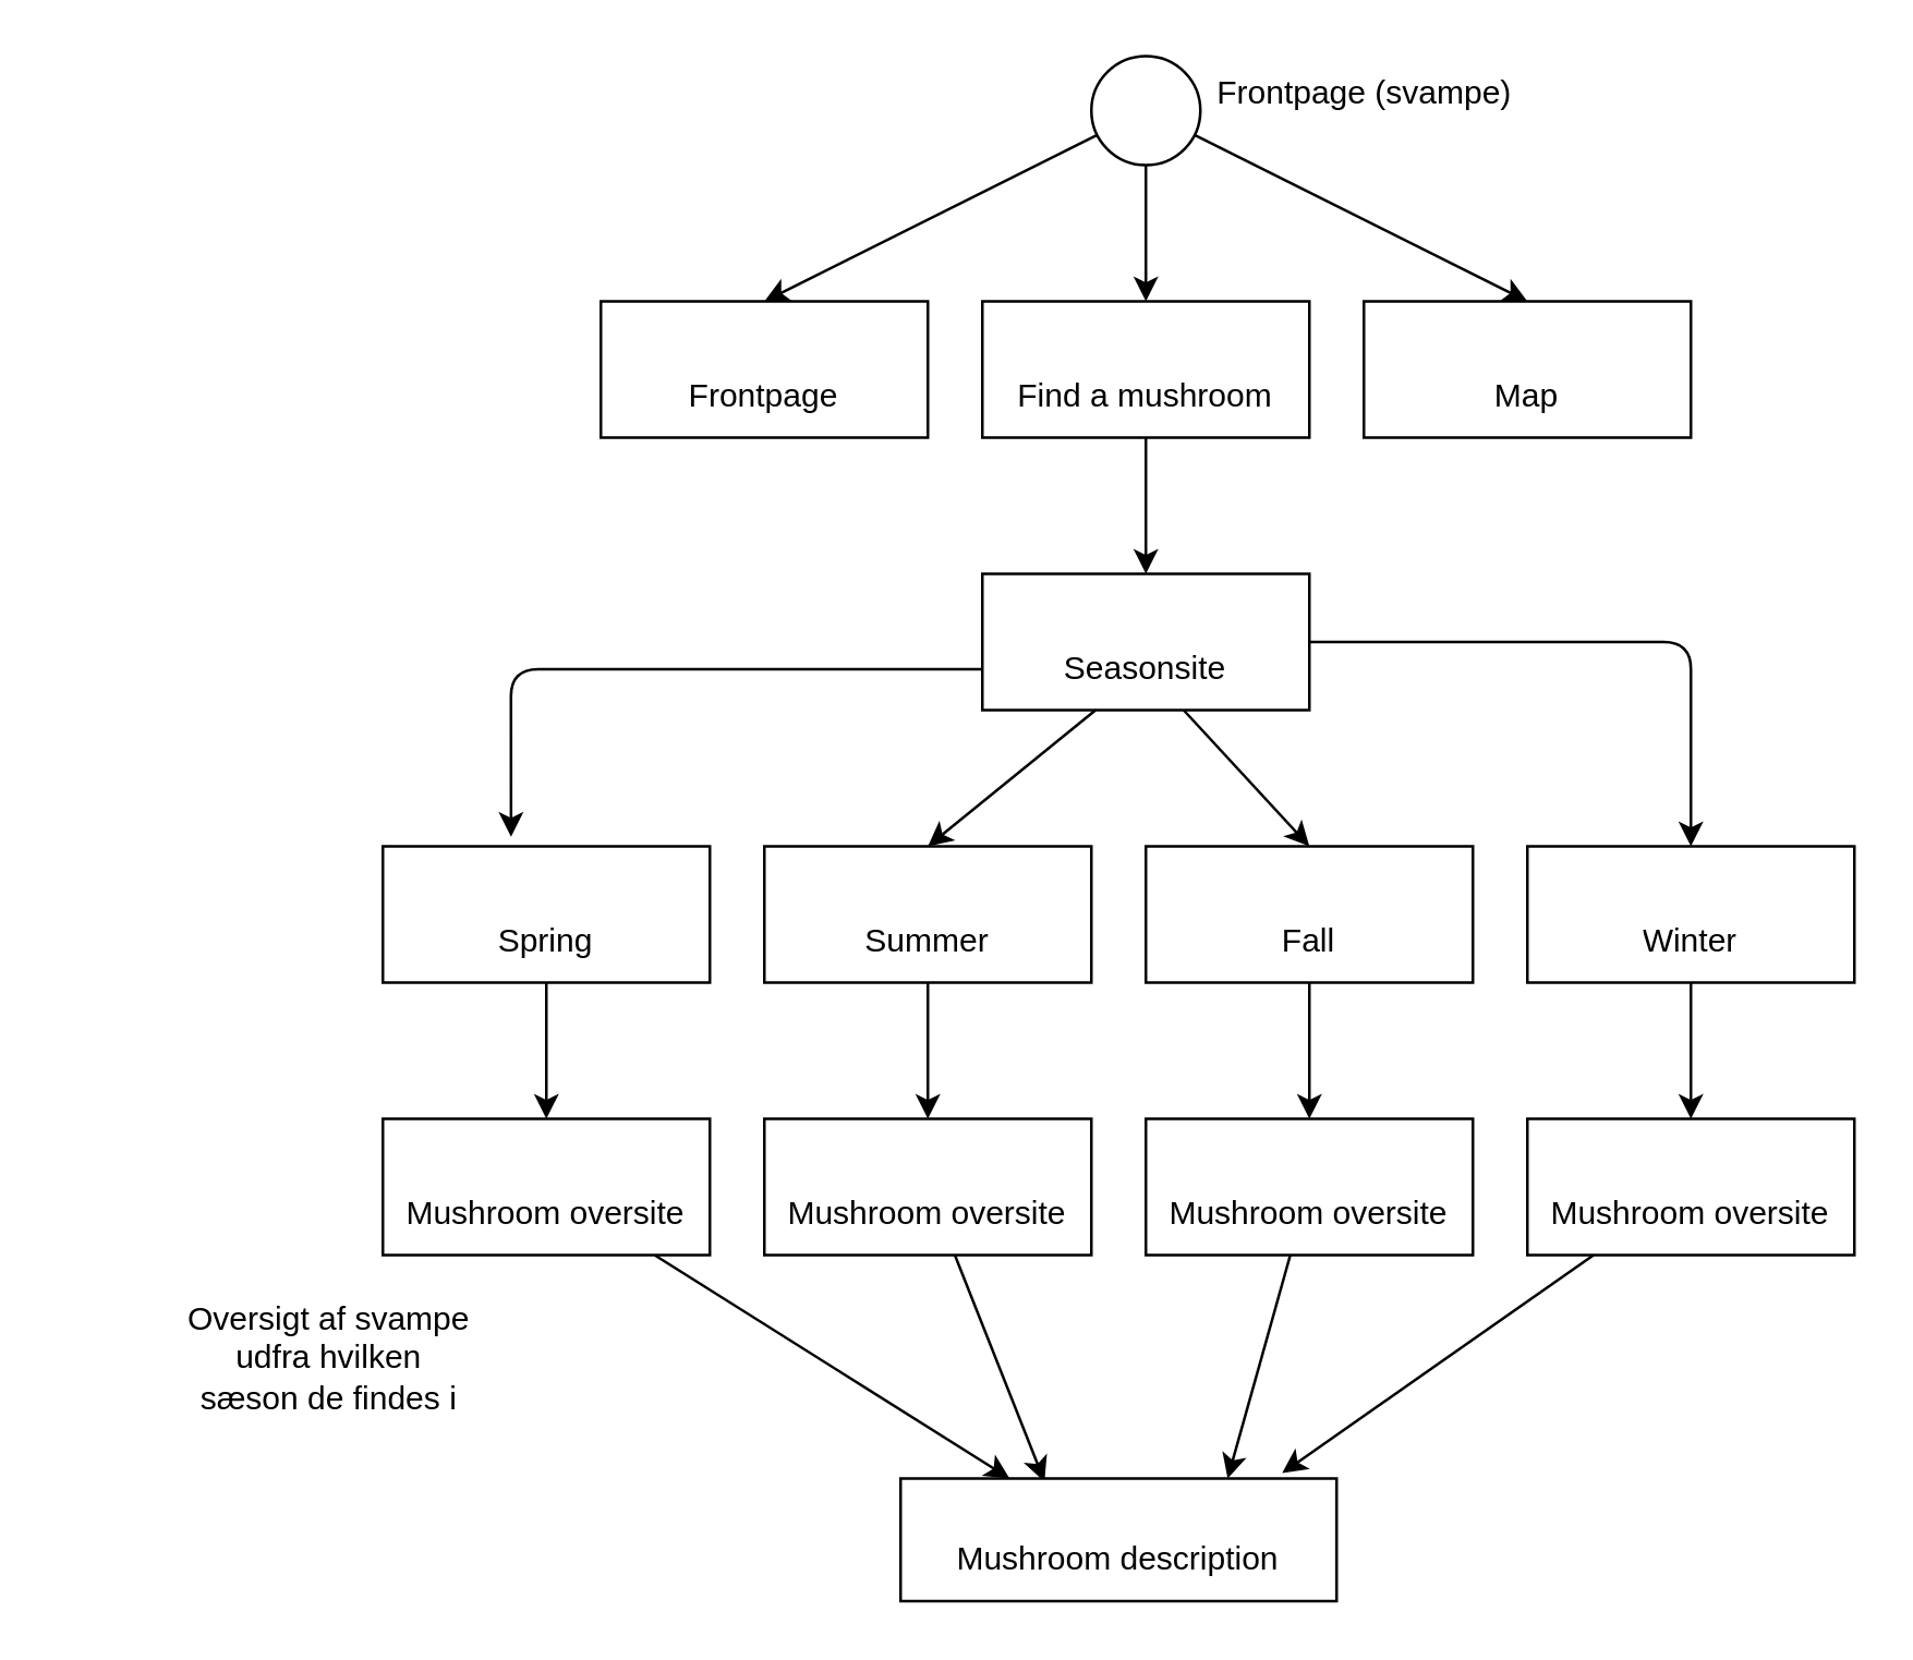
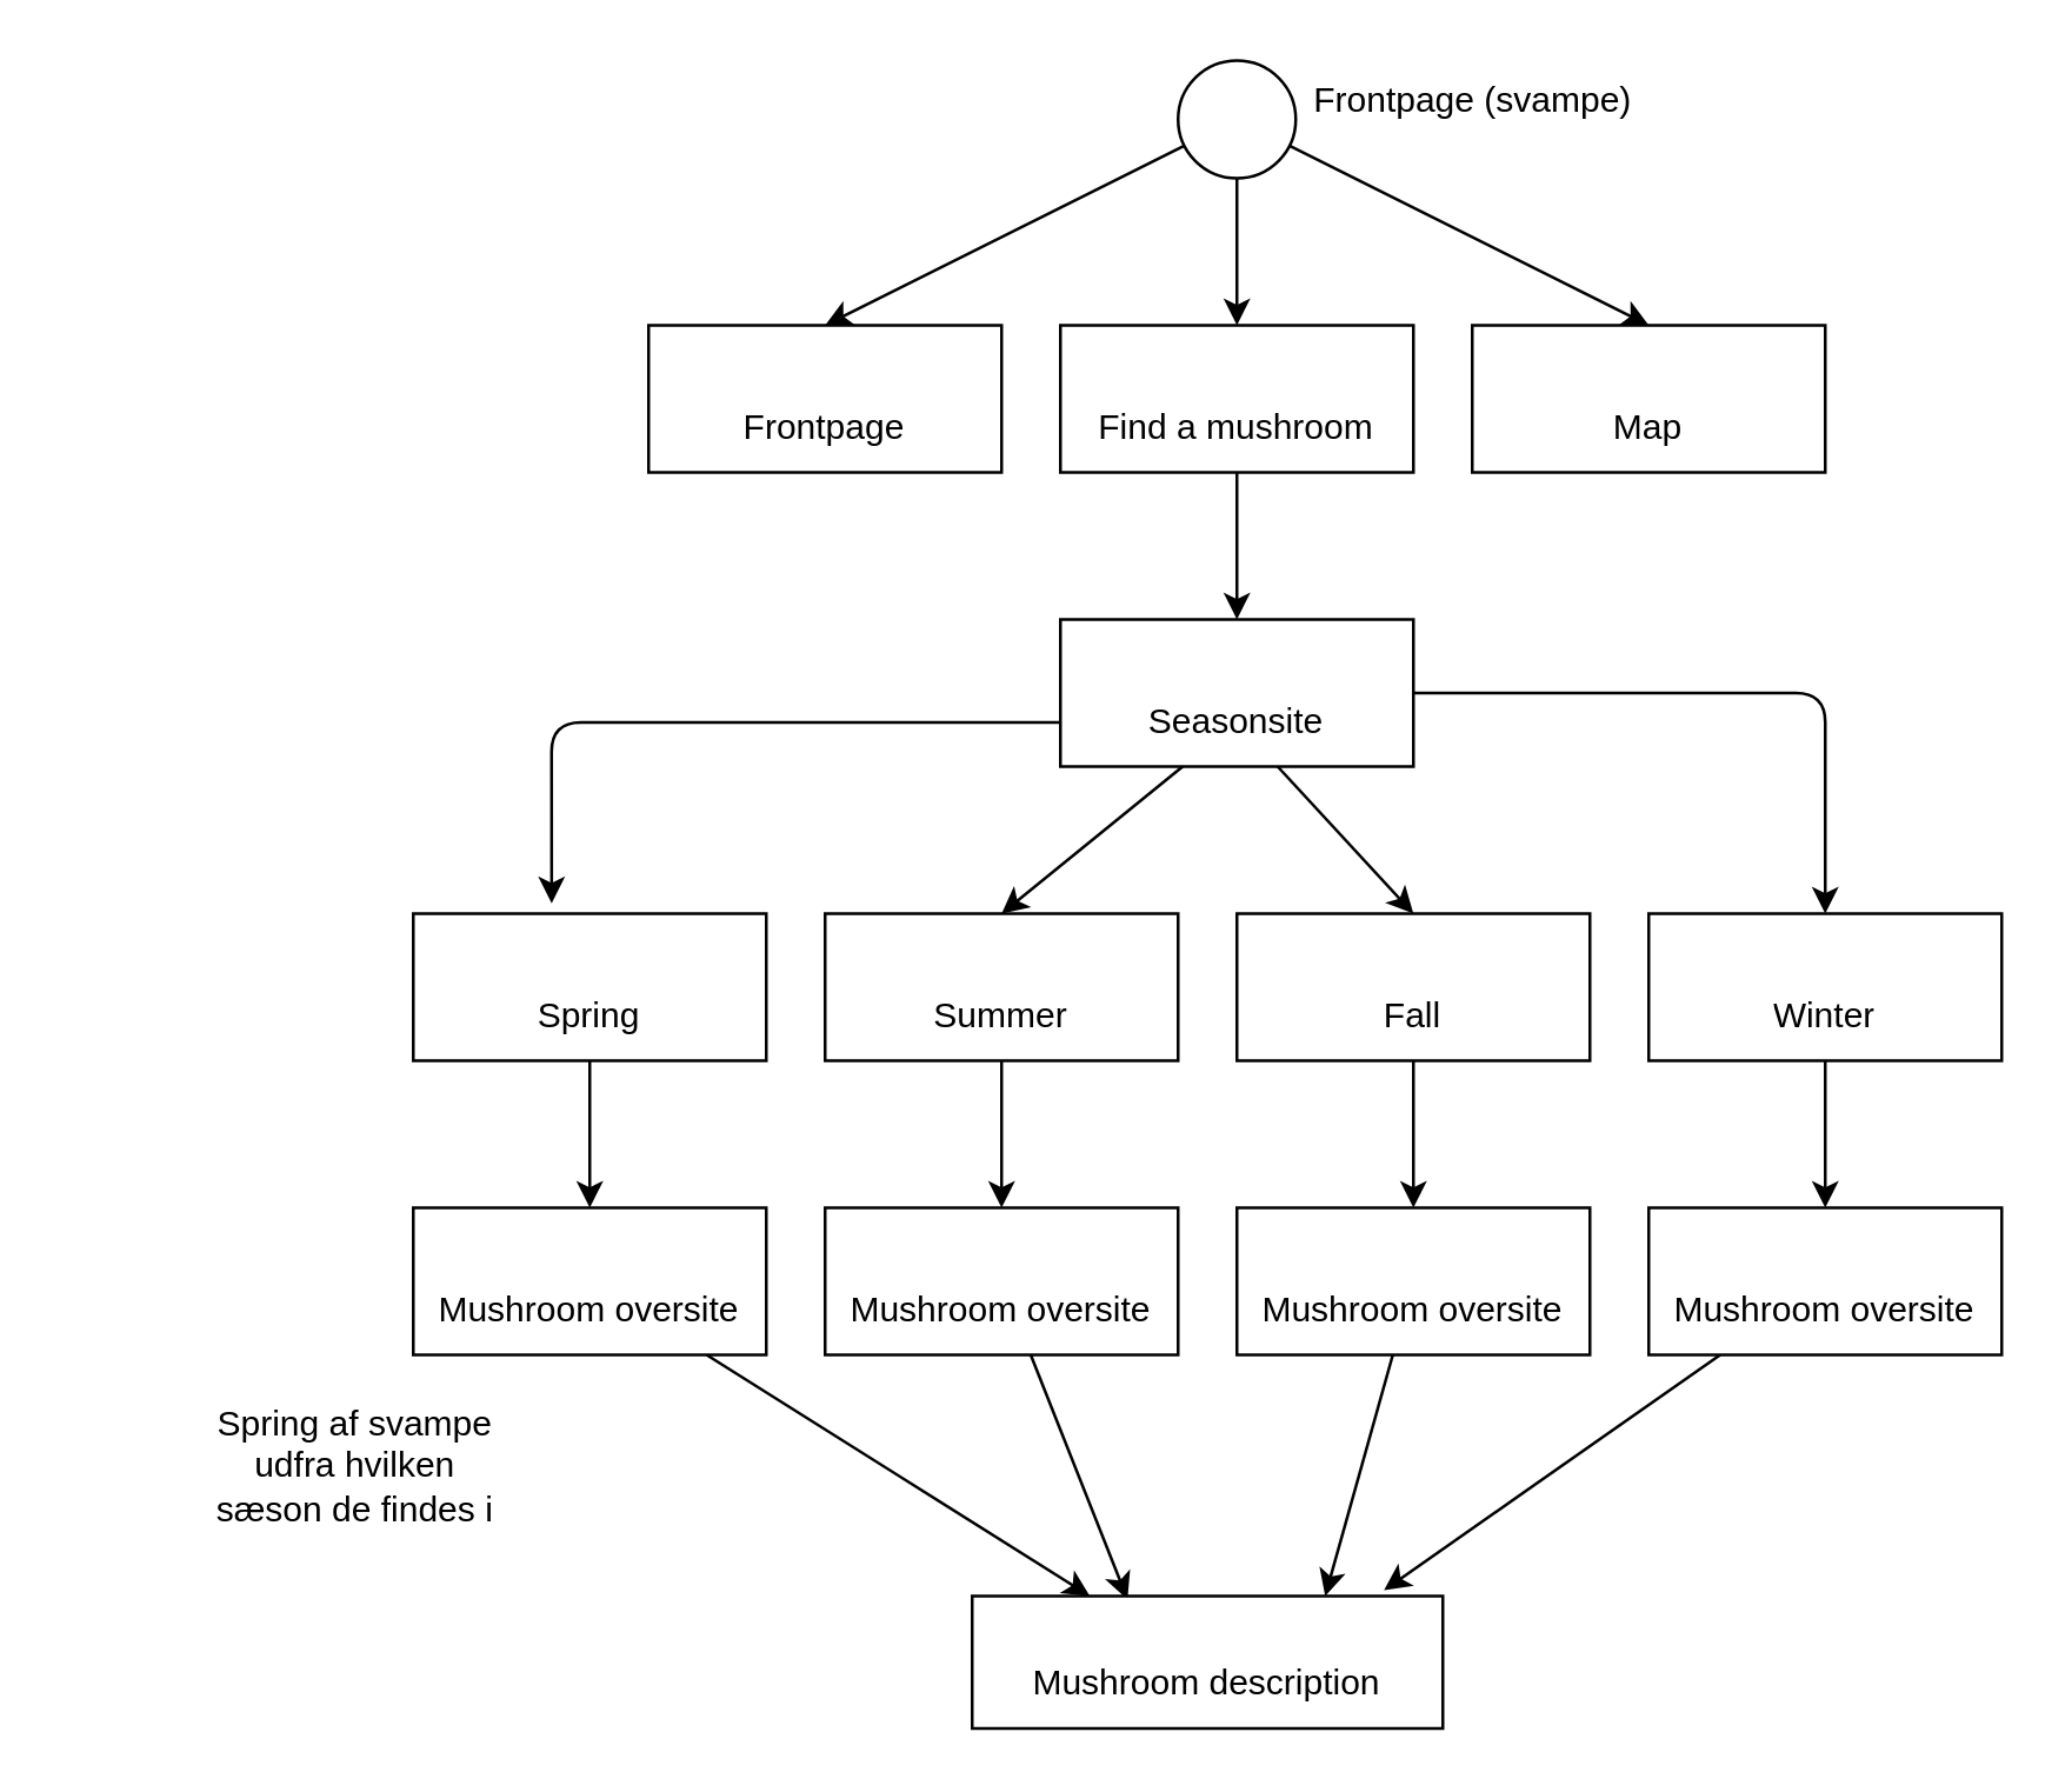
  <mxCell id="0" />
  <mxCell id="1" parent="0" />
  <mxCell id="2" style="edgeStyle=none;html=1;" edge="1" parent="1" source="5" target="9"><mxGeometry relative="1" as="geometry" /></mxCell>
  <mxCell id="3" style="edgeStyle=none;html=1;entryX=0.5;entryY=0;entryDx=0;entryDy=0;" edge="1" parent="1" source="5" target="6"><mxGeometry relative="1" as="geometry" /></mxCell>
  <mxCell id="4" style="edgeStyle=none;html=1;entryX=0.5;entryY=0;entryDx=0;entryDy=0;" edge="1" parent="1" source="5" target="11"><mxGeometry relative="1" as="geometry" /></mxCell>
  <mxCell id="5" value="" style="ellipse;" vertex="1" parent="1"><mxGeometry x="400" y="20" width="40" height="40" as="geometry" /></mxCell>
  <mxCell id="6" value="" style="align=right;verticalAlign=top;spacingRight=2;" vertex="1" parent="1"><mxGeometry x="220" y="110" width="120" height="50" as="geometry" /></mxCell>
  <mxCell id="7" value="Frontpage" style="text;html=1;strokeColor=none;fillColor=none;align=center;verticalAlign=middle;spacingLeft=4;spacingRight=4;overflow=hidden;rotatable=0;points=[[0,0.5],[1,0.5]];portConstraint=eastwest;resizeWidth=1;" vertex="1" parent="6"><mxGeometry y="1" width="120" height="30" relative="1" as="geometry"><mxPoint y="-30" as="offset" /></mxGeometry></mxCell>
  <mxCell id="8" style="edgeStyle=none;html=1;entryX=0.5;entryY=0;entryDx=0;entryDy=0;" edge="1" parent="1" source="9" target="14"><mxGeometry relative="1" as="geometry" /></mxCell>
  <mxCell id="9" value="" style="align=right;verticalAlign=top;spacingRight=2;" vertex="1" parent="1"><mxGeometry x="360" y="110" width="120" height="50" as="geometry" /></mxCell>
  <mxCell id="10" value="Find a mushroom" style="text;html=1;strokeColor=none;fillColor=none;align=center;verticalAlign=middle;spacingLeft=4;spacingRight=4;overflow=hidden;rotatable=0;points=[[0,0.5],[1,0.5]];portConstraint=eastwest;resizeWidth=1;" vertex="1" parent="9"><mxGeometry y="1" width="120" height="30" relative="1" as="geometry"><mxPoint y="-30" as="offset" /></mxGeometry></mxCell>
  <mxCell id="11" value="" style="align=right;verticalAlign=top;spacingRight=2;" vertex="1" parent="1"><mxGeometry x="500" y="110" width="120" height="50" as="geometry" /></mxCell>
  <mxCell id="12" value="Map" style="text;html=1;strokeColor=none;fillColor=none;align=center;verticalAlign=middle;spacingLeft=4;spacingRight=4;overflow=hidden;rotatable=0;points=[[0,0.5],[1,0.5]];portConstraint=eastwest;resizeWidth=1;" vertex="1" parent="11"><mxGeometry y="1" width="120" height="30" relative="1" as="geometry"><mxPoint y="-30" as="offset" /></mxGeometry></mxCell>
  <mxCell id="13" style="edgeStyle=none;html=1;entryX=0.5;entryY=0;entryDx=0;entryDy=0;" edge="1" parent="1" source="14" target="29"><mxGeometry relative="1" as="geometry"><Array as="points"><mxPoint x="620" y="235" /></Array></mxGeometry></mxCell>
  <mxCell id="14" value="" style="align=right;verticalAlign=top;spacingRight=2;" vertex="1" parent="1"><mxGeometry x="360" y="210" width="120" height="50" as="geometry" /></mxCell>
  <mxCell id="15" value="Seasonsite" style="text;html=1;strokeColor=none;fillColor=none;align=center;verticalAlign=middle;spacingLeft=4;spacingRight=4;overflow=hidden;rotatable=0;points=[[0,0.5],[1,0.5]];portConstraint=eastwest;resizeWidth=1;" vertex="1" parent="14"><mxGeometry y="1" width="120" height="30" relative="1" as="geometry"><mxPoint y="-30" as="offset" /></mxGeometry></mxCell>
  <mxCell id="16" style="edgeStyle=none;html=1;entryX=0.392;entryY=-0.07;entryDx=0;entryDy=0;entryPerimeter=0;" edge="1" parent="14" source="15" target="20"><mxGeometry relative="1" as="geometry"><Array as="points"><mxPoint x="-173" y="35" /></Array></mxGeometry></mxCell>
  <mxCell id="17" style="edgeStyle=none;html=1;entryX=0.5;entryY=0;entryDx=0;entryDy=0;" edge="1" parent="14" source="15" target="26"><mxGeometry relative="1" as="geometry" /></mxCell>
  <mxCell id="18" style="edgeStyle=none;html=1;entryX=0.5;entryY=0;entryDx=0;entryDy=0;" edge="1" parent="14" source="15" target="23"><mxGeometry relative="1" as="geometry" /></mxCell>
  <mxCell id="19" style="edgeStyle=none;html=1;entryX=0.5;entryY=0;entryDx=0;entryDy=0;" edge="1" parent="1" source="20" target="32"><mxGeometry relative="1" as="geometry" /></mxCell>
  <mxCell id="20" value="" style="align=right;verticalAlign=top;spacingRight=2;" vertex="1" parent="1"><mxGeometry x="140" y="310" width="120" height="50" as="geometry" /></mxCell>
  <mxCell id="21" value="Spring" style="text;html=1;strokeColor=none;fillColor=none;align=center;verticalAlign=middle;spacingLeft=4;spacingRight=4;overflow=hidden;rotatable=0;points=[[0,0.5],[1,0.5]];portConstraint=eastwest;resizeWidth=1;" vertex="1" parent="20"><mxGeometry y="1" width="120" height="30" relative="1" as="geometry"><mxPoint y="-30" as="offset" /></mxGeometry></mxCell>
  <mxCell id="22" style="edgeStyle=none;html=1;entryX=0.5;entryY=0;entryDx=0;entryDy=0;" edge="1" parent="1" source="23" target="35"><mxGeometry relative="1" as="geometry" /></mxCell>
  <mxCell id="23" value="" style="align=right;verticalAlign=top;spacingRight=2;" vertex="1" parent="1"><mxGeometry x="280" y="310" width="120" height="50" as="geometry" /></mxCell>
  <mxCell id="24" value="Summer" style="text;html=1;strokeColor=none;fillColor=none;align=center;verticalAlign=middle;spacingLeft=4;spacingRight=4;overflow=hidden;rotatable=0;points=[[0,0.5],[1,0.5]];portConstraint=eastwest;resizeWidth=1;" vertex="1" parent="23"><mxGeometry y="1" width="120" height="30" relative="1" as="geometry"><mxPoint y="-30" as="offset" /></mxGeometry></mxCell>
  <mxCell id="25" style="edgeStyle=none;html=1;entryX=0.5;entryY=0;entryDx=0;entryDy=0;" edge="1" parent="1" source="26" target="38"><mxGeometry relative="1" as="geometry" /></mxCell>
  <mxCell id="26" value="" style="align=right;verticalAlign=top;spacingRight=2;" vertex="1" parent="1"><mxGeometry x="420" y="310" width="120" height="50" as="geometry" /></mxCell>
  <mxCell id="27" value="Fall" style="text;html=1;strokeColor=none;fillColor=none;align=center;verticalAlign=middle;spacingLeft=4;spacingRight=4;overflow=hidden;rotatable=0;points=[[0,0.5],[1,0.5]];portConstraint=eastwest;resizeWidth=1;" vertex="1" parent="26"><mxGeometry y="1" width="120" height="30" relative="1" as="geometry"><mxPoint y="-30" as="offset" /></mxGeometry></mxCell>
  <mxCell id="28" style="edgeStyle=none;html=1;entryX=0.5;entryY=0;entryDx=0;entryDy=0;" edge="1" parent="1" source="29" target="41"><mxGeometry relative="1" as="geometry" /></mxCell>
  <mxCell id="29" value="" style="align=right;verticalAlign=top;spacingRight=2;" vertex="1" parent="1"><mxGeometry x="560" y="310" width="120" height="50" as="geometry" /></mxCell>
  <mxCell id="30" value="Winter" style="text;html=1;strokeColor=none;fillColor=none;align=center;verticalAlign=middle;spacingLeft=4;spacingRight=4;overflow=hidden;rotatable=0;points=[[0,0.5],[1,0.5]];portConstraint=eastwest;resizeWidth=1;" vertex="1" parent="29"><mxGeometry y="1" width="120" height="30" relative="1" as="geometry"><mxPoint y="-30" as="offset" /></mxGeometry></mxCell>
  <mxCell id="31" style="edgeStyle=none;html=1;entryX=0.25;entryY=0;entryDx=0;entryDy=0;" edge="1" parent="1" source="32" target="43"><mxGeometry relative="1" as="geometry" /></mxCell>
  <mxCell id="32" value="" style="align=right;verticalAlign=top;spacingRight=2;" vertex="1" parent="1"><mxGeometry x="140" y="410" width="120" height="50" as="geometry" /></mxCell>
  <mxCell id="33" value="Mushroom oversite" style="text;html=1;strokeColor=none;fillColor=none;align=center;verticalAlign=middle;spacingLeft=4;spacingRight=4;overflow=hidden;rotatable=0;points=[[0,0.5],[1,0.5]];portConstraint=eastwest;resizeWidth=1;" vertex="1" parent="32"><mxGeometry y="1" width="120" height="30" relative="1" as="geometry"><mxPoint y="-30" as="offset" /></mxGeometry></mxCell>
  <mxCell id="34" style="edgeStyle=none;html=1;entryX=0.33;entryY=0.025;entryDx=0;entryDy=0;entryPerimeter=0;" edge="1" parent="1" source="35" target="43"><mxGeometry relative="1" as="geometry" /></mxCell>
  <mxCell id="35" value="" style="align=right;verticalAlign=top;spacingRight=2;" vertex="1" parent="1"><mxGeometry x="280" y="410" width="120" height="50" as="geometry" /></mxCell>
  <mxCell id="36" value="Mushroom oversite" style="text;html=1;strokeColor=none;fillColor=none;align=center;verticalAlign=middle;spacingLeft=4;spacingRight=4;overflow=hidden;rotatable=0;points=[[0,0.5],[1,0.5]];portConstraint=eastwest;resizeWidth=1;" vertex="1" parent="35"><mxGeometry y="1" width="120" height="30" relative="1" as="geometry"><mxPoint y="-30" as="offset" /></mxGeometry></mxCell>
  <mxCell id="37" style="edgeStyle=none;html=1;entryX=0.75;entryY=0;entryDx=0;entryDy=0;" edge="1" parent="1" source="38" target="43"><mxGeometry relative="1" as="geometry" /></mxCell>
  <mxCell id="38" value="" style="align=right;verticalAlign=top;spacingRight=2;" vertex="1" parent="1"><mxGeometry x="420" y="410" width="120" height="50" as="geometry" /></mxCell>
  <mxCell id="39" value="Mushroom oversite" style="text;html=1;strokeColor=none;fillColor=none;align=center;verticalAlign=middle;spacingLeft=4;spacingRight=4;overflow=hidden;rotatable=0;points=[[0,0.5],[1,0.5]];portConstraint=eastwest;resizeWidth=1;" vertex="1" parent="38"><mxGeometry y="1" width="120" height="30" relative="1" as="geometry"><mxPoint y="-30" as="offset" /></mxGeometry></mxCell>
  <mxCell id="40" style="edgeStyle=none;html=1;entryX=0.875;entryY=-0.044;entryDx=0;entryDy=0;entryPerimeter=0;" edge="1" parent="1" source="41" target="43"><mxGeometry relative="1" as="geometry" /></mxCell>
  <mxCell id="41" value="" style="align=right;verticalAlign=top;spacingRight=2;" vertex="1" parent="1"><mxGeometry x="560" y="410" width="120" height="50" as="geometry" /></mxCell>
  <mxCell id="42" value="Mushroom oversite" style="text;html=1;strokeColor=none;fillColor=none;align=center;verticalAlign=middle;spacingLeft=4;spacingRight=4;overflow=hidden;rotatable=0;points=[[0,0.5],[1,0.5]];portConstraint=eastwest;resizeWidth=1;" vertex="1" parent="41"><mxGeometry y="1" width="120" height="30" relative="1" as="geometry"><mxPoint y="-30" as="offset" /></mxGeometry></mxCell>
  <mxCell id="43" value="" style="align=right;verticalAlign=top;spacingRight=2;" vertex="1" parent="1"><mxGeometry x="330" y="542" width="160" height="45" as="geometry" /></mxCell>
  <mxCell id="44" value="Mushroom description" style="text;html=1;strokeColor=none;fillColor=none;align=center;verticalAlign=middle;spacingLeft=4;spacingRight=4;overflow=hidden;rotatable=0;points=[[0,0.5],[1,0.5]];portConstraint=eastwest;resizeWidth=1;" vertex="1" parent="43"><mxGeometry y="1" width="160" height="30" relative="1" as="geometry"><mxPoint y="-30" as="offset" /></mxGeometry></mxCell>
  <mxCell id="45" value="Frontpage (svampe)" style="text;html=1;align=center;" vertex="1" parent="1"><mxGeometry x="400" y="20" width="200" height="25" as="geometry" /></mxCell>
- <mxCell id="46" value="Oversigt af svampe &lt;br&gt;udfra hvilken &lt;br&gt;sæson de findes i" style="text;html=1;align=center;" vertex="1" parent="1"><mxGeometry x="20" y="470" width="200" height="25" as="geometry" /></mxCell>
+ <mxCell id="46" value="Spring af svampe &lt;br&gt;udfra hvilken &lt;br&gt;sæson de findes i" style="text;html=1;align=center;" vertex="1" parent="1"><mxGeometry x="20" y="470" width="200" height="25" as="geometry" /></mxCell>
